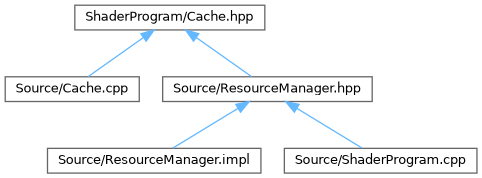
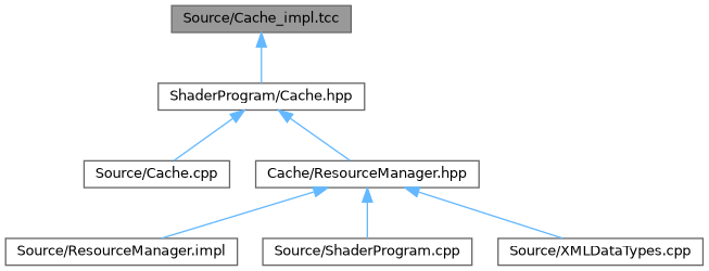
  digraph {
    node [color=grey40 fillcolor=white fontname=Helvetica fontsize=10 shape=box style=filled]
    edge [color=steelblue1 dir=back fontname=Helvetica fontsize=10 labelfontname=Helvetica labelfontsize=10 style=solid]
+   n1 [color=gray40 fillcolor=grey60 fontcolor=black height=0.2 label="Source/Cache_impl.tcc" width=0.4]
    n2 [height=0.2 label="ShaderProgram/Cache.hpp" width=0.4]
    n3 [height=0.2 label="Source/Cache.cpp" width=0.4]
-   n4 [height=0.2 label="Source/ResourceManager.hpp" width=0.4]
+   n4 [height=0.2 label="Cache/ResourceManager.hpp" width=0.4]
    n5 [height=0.2 label="Source/ResourceManager.impl" width=0.4]
    n6 [height=0.2 label="Source/ShaderProgram.cpp" width=0.4]
+   n7 [height=0.2 label="Source/XMLDataTypes.cpp" width=0.4]
+   n1 -> n2
    n2 -> n3
    n2 -> n4
    n4 -> n5
    n4 -> n6
+   n4 -> n7
  }
